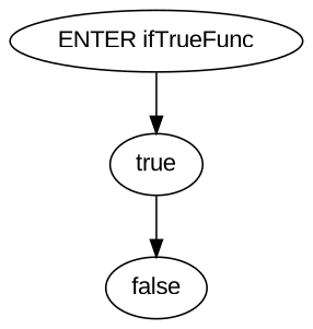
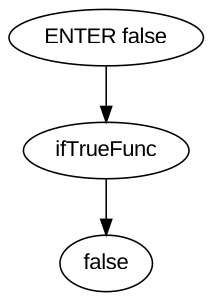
  digraph {
    fontname="Liberation Sans"
    node [fontname="Liberation Sans"]
    edge [fontname="Liberation Sans"]
-   n1 [label="ENTER ifTrueFunc"]
-   n2 [label=true]
+   n1 [label="ENTER false"]
+   n2 [label=ifTrueFunc]
    n3 [label=false]
    n1 -> n2
    n2 -> n3
  }
